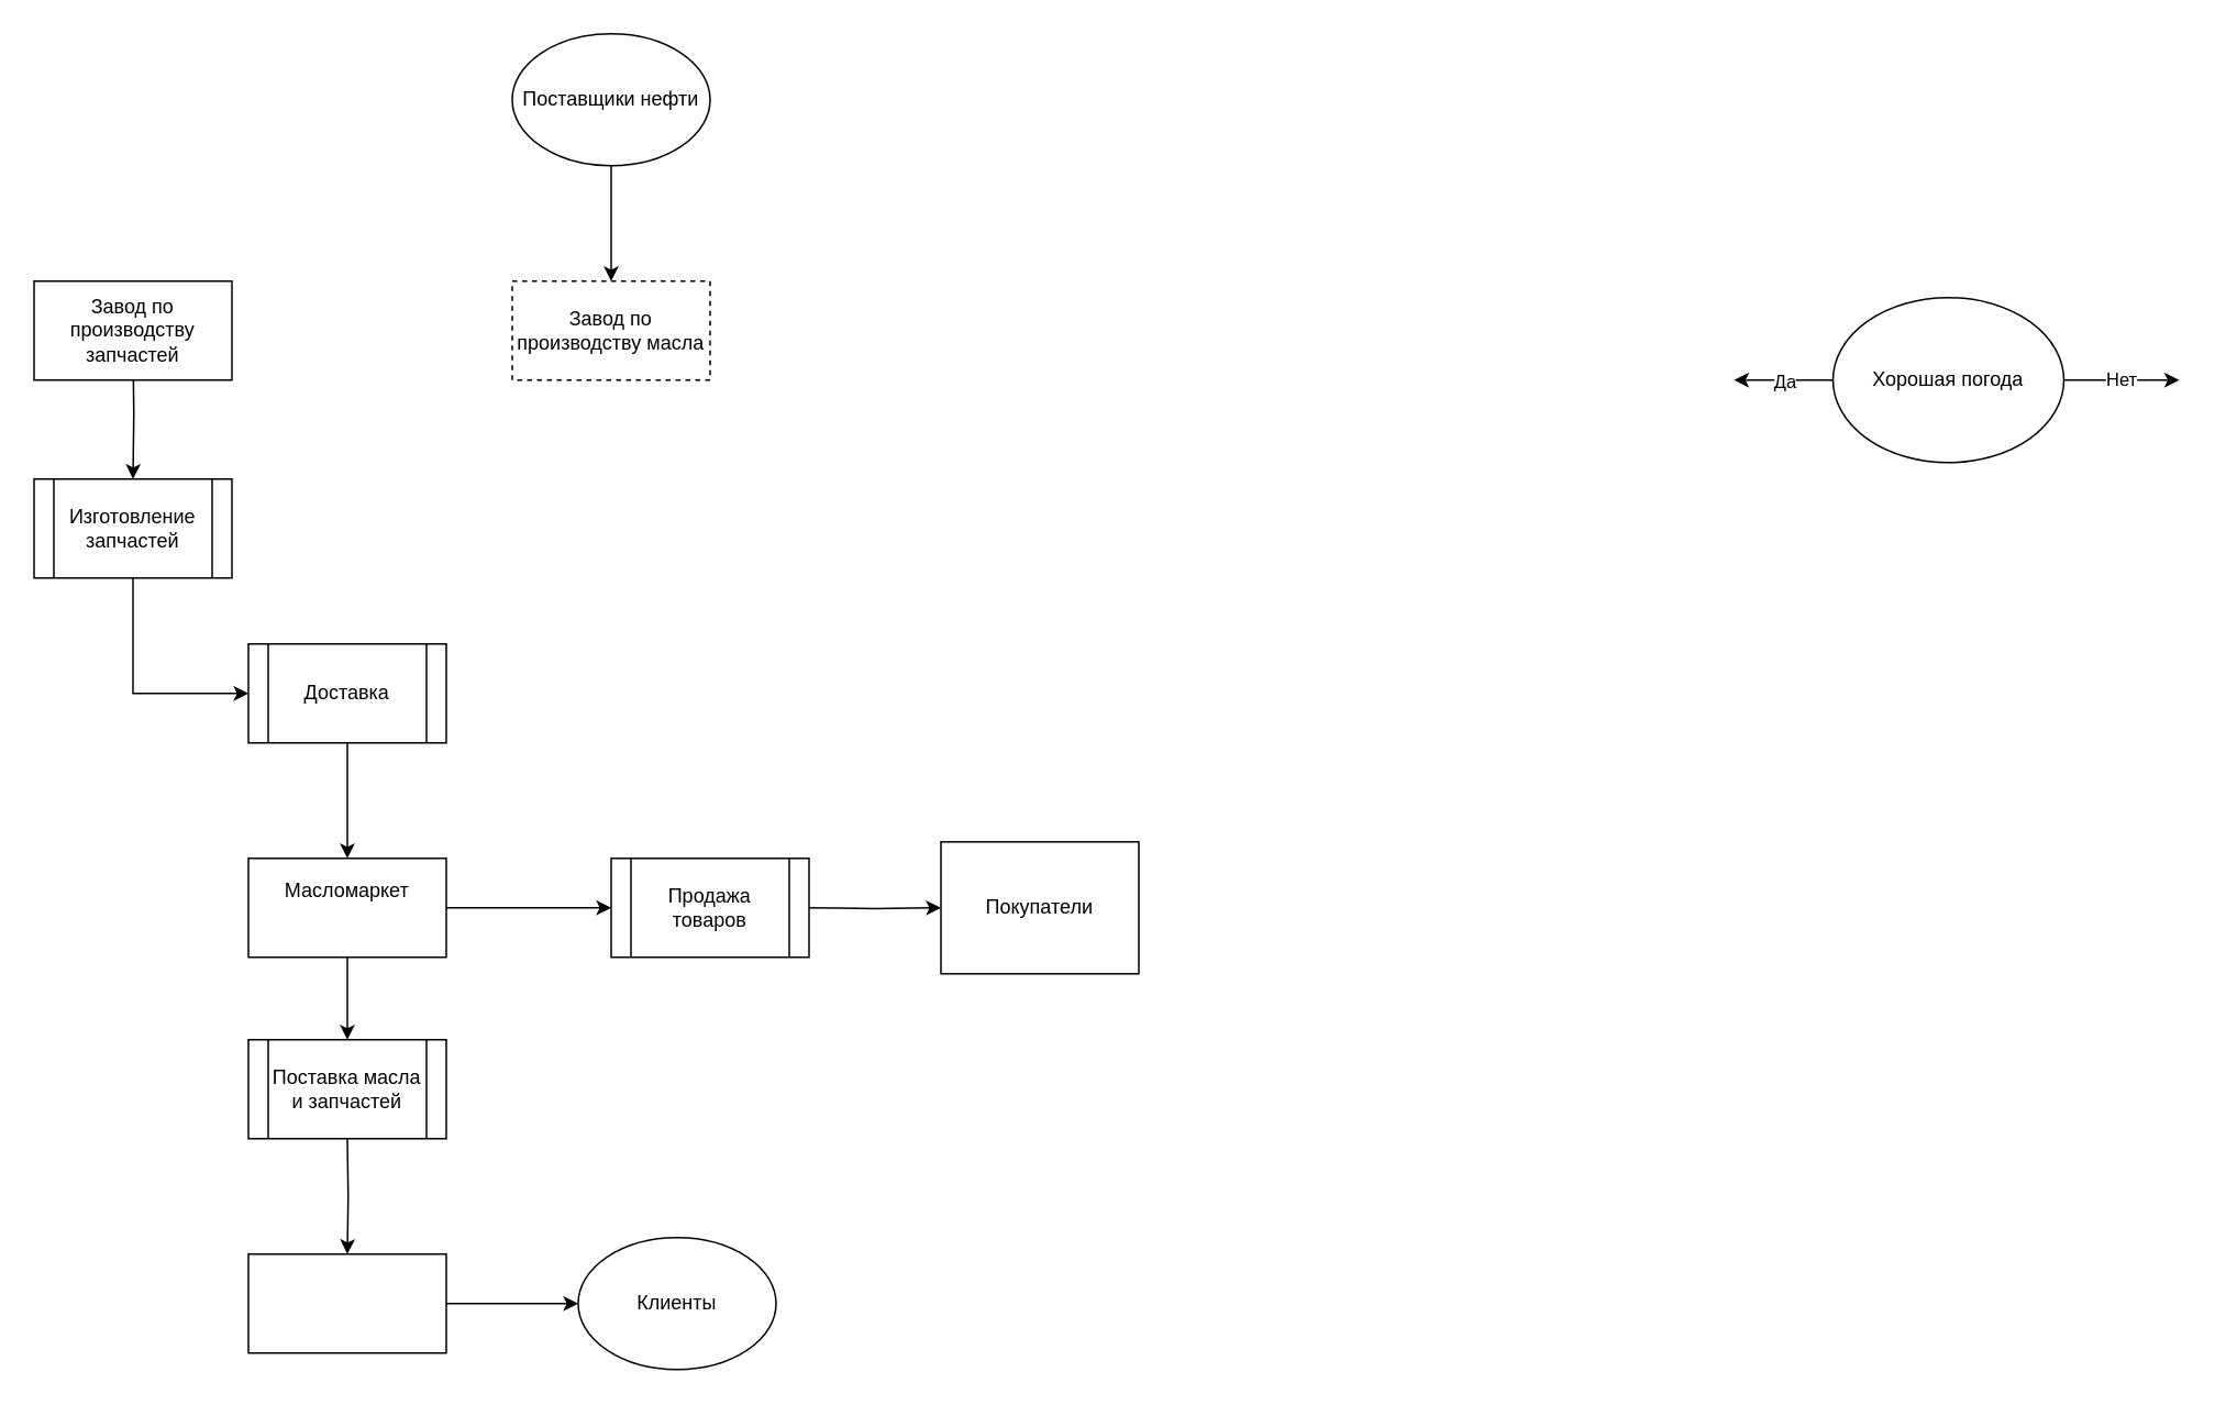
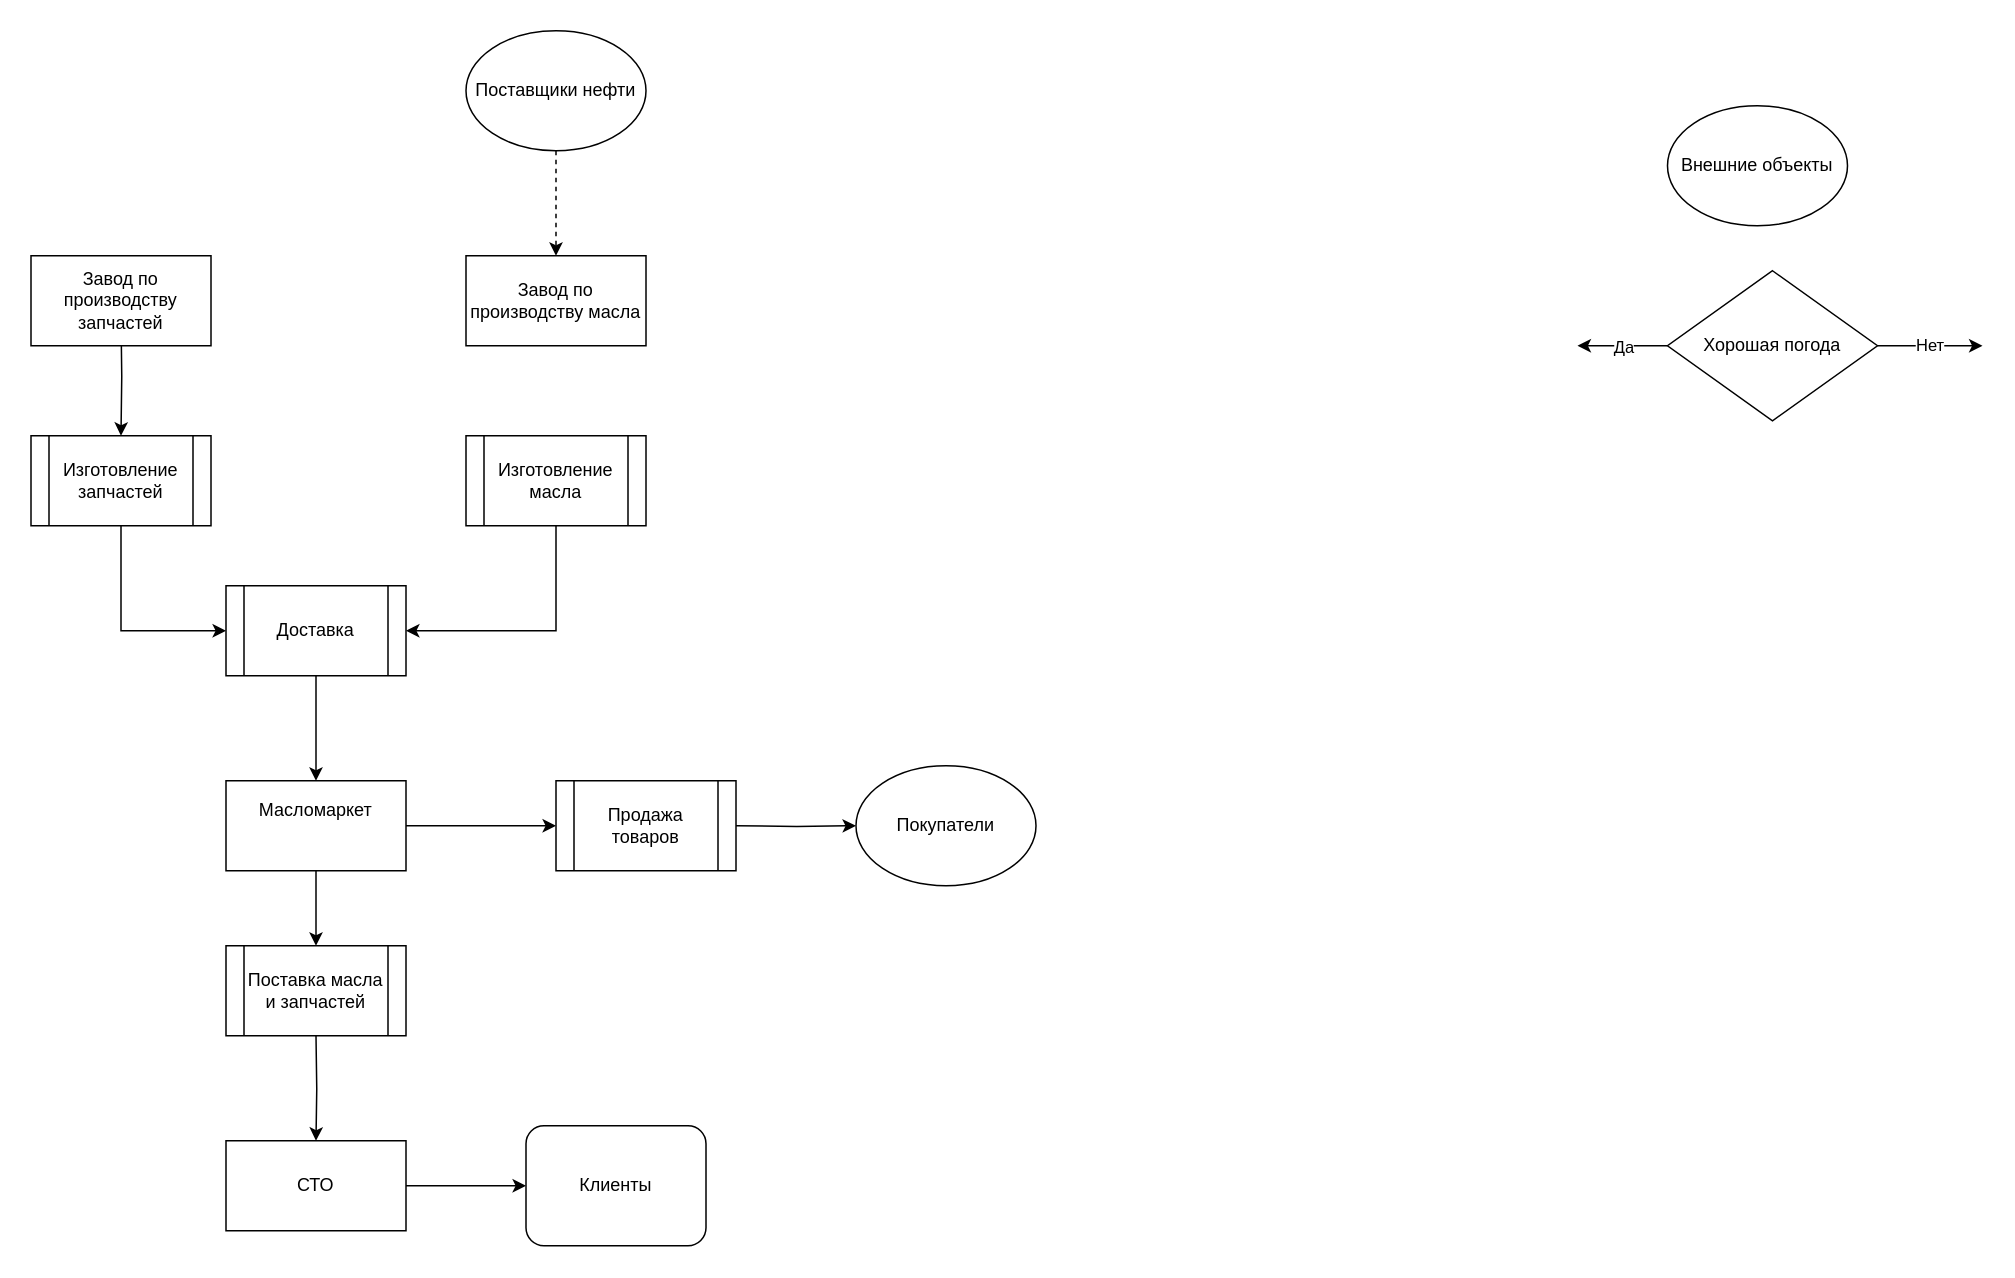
  <mxCell id="0" />
  <mxCell id="1" parent="0" />
  <mxCell id="2" value="" style="edgeStyle=orthogonalEdgeStyle;rounded=0;orthogonalLoop=1;jettySize=auto;html=1;" edge="1" parent="1" source="5"><mxGeometry relative="1" as="geometry"><mxPoint x="370" y="550" as="targetPoint" /></mxGeometry></mxCell>
  <mxCell id="3" value="" style="edgeStyle=orthogonalEdgeStyle;rounded=0;orthogonalLoop=1;jettySize=auto;html=1;" edge="1" parent="1" target="9"><mxGeometry relative="1" as="geometry"><mxPoint x="210" y="690" as="sourcePoint" /></mxGeometry></mxCell>
  <mxCell id="4" value="" style="edgeStyle=orthogonalEdgeStyle;rounded=0;orthogonalLoop=1;jettySize=auto;html=1;" edge="1" parent="1" source="5" target="19"><mxGeometry relative="1" as="geometry" /></mxCell>
  <mxCell id="5" value="" style="rounded=0;whiteSpace=wrap;html=1;" vertex="1" parent="1"><mxGeometry x="150" y="520" width="120" height="60" as="geometry" /></mxCell>
  <mxCell id="6" value="Масломаркет" style="text;html=1;strokeColor=none;fillColor=none;align=center;verticalAlign=middle;whiteSpace=wrap;rounded=0;" vertex="1" parent="1"><mxGeometry x="190" y="530" width="40" height="20" as="geometry" /></mxCell>
  <mxCell id="7" value="" style="edgeStyle=orthogonalEdgeStyle;rounded=0;orthogonalLoop=1;jettySize=auto;html=1;" edge="1" parent="1" target="25"><mxGeometry relative="1" as="geometry"><mxPoint x="490" y="550" as="sourcePoint" /></mxGeometry></mxCell>
  <mxCell id="8" value="" style="edgeStyle=orthogonalEdgeStyle;rounded=0;orthogonalLoop=1;jettySize=auto;html=1;" edge="1" parent="1" source="9" target="26"><mxGeometry relative="1" as="geometry" /></mxCell>
  <mxCell id="9" value="" style="rounded=0;whiteSpace=wrap;html=1;" vertex="1" parent="1"><mxGeometry x="150" y="760" width="120" height="60" as="geometry" /></mxCell>
+ <mxCell id="10" value="СТО" style="text;html=1;strokeColor=none;fillColor=none;align=center;verticalAlign=middle;whiteSpace=wrap;rounded=0;" vertex="1" parent="1"><mxGeometry x="190" y="780" width="40" height="20" as="geometry" /></mxCell>
+ <mxCell id="11" value="Внешние объекты" style="ellipse;whiteSpace=wrap;html=1;" vertex="1" parent="1"><mxGeometry x="1111" y="70" width="120" height="80" as="geometry" /></mxCell>
  <mxCell id="12" style="edgeStyle=orthogonalEdgeStyle;rounded=0;orthogonalLoop=1;jettySize=auto;html=1;entryX=0;entryY=0.5;entryDx=0;entryDy=0;" edge="1" parent="1" source="13" target="21"><mxGeometry relative="1" as="geometry"><mxPoint x="110" y="420" as="targetPoint" /><Array as="points"><mxPoint x="80" y="420" /></Array></mxGeometry></mxCell>
  <mxCell id="13" value="Изготовление запчастей" style="shape=process;whiteSpace=wrap;html=1;backgroundOutline=1;" vertex="1" parent="1"><mxGeometry x="20" y="290" width="120" height="60" as="geometry" /></mxCell>
+ <mxCell id="14" style="edgeStyle=orthogonalEdgeStyle;rounded=0;orthogonalLoop=1;jettySize=auto;html=1;" edge="1" parent="1" source="15" target="21"><mxGeometry relative="1" as="geometry"><mxPoint x="370" y="420" as="targetPoint" /><Array as="points"><mxPoint x="370" y="420" /></Array></mxGeometry></mxCell>
+ <mxCell id="15" value="Изготовление масла" style="shape=process;whiteSpace=wrap;html=1;backgroundOutline=1;" vertex="1" parent="1"><mxGeometry x="310" y="290" width="120" height="60" as="geometry" /></mxCell>
  <mxCell id="16" value="Да" style="edgeStyle=orthogonalEdgeStyle;rounded=0;orthogonalLoop=1;jettySize=auto;html=1;exitX=0;exitY=0.5;exitDx=0;exitDy=0;" edge="1" parent="1" source="18"><mxGeometry relative="1" as="geometry"><mxPoint x="1051" y="230" as="targetPoint" /></mxGeometry></mxCell>
  <mxCell id="17" value="Нет" style="edgeStyle=orthogonalEdgeStyle;rounded=0;orthogonalLoop=1;jettySize=auto;html=1;exitX=1;exitY=0.5;exitDx=0;exitDy=0;" edge="1" parent="1" source="18"><mxGeometry relative="1" as="geometry"><mxPoint x="1321" y="230" as="targetPoint" /><Array as="points"><mxPoint x="1311" y="230" /></Array></mxGeometry></mxCell>
- <mxCell id="18" value="Хорошая погода" style="ellipse;whiteSpace=wrap;html=1;" vertex="1" parent="1"><mxGeometry x="1111" y="180" width="140" height="100" as="geometry" /></mxCell>
+ <mxCell id="18" value="Хорошая погода" style="rhombus;whiteSpace=wrap;html=1;" vertex="1" parent="1"><mxGeometry x="1111" y="180" width="140" height="100" as="geometry" /></mxCell>
  <mxCell id="19" value="Поставка масла и запчастей" style="shape=process;whiteSpace=wrap;html=1;backgroundOutline=1;" vertex="1" parent="1"><mxGeometry x="150" y="630" width="120" height="60" as="geometry" /></mxCell>
  <mxCell id="20" value="" style="edgeStyle=orthogonalEdgeStyle;rounded=0;orthogonalLoop=1;jettySize=auto;html=1;" edge="1" parent="1" source="21"><mxGeometry relative="1" as="geometry"><mxPoint x="210" y="520" as="targetPoint" /></mxGeometry></mxCell>
  <mxCell id="21" value="Доставка" style="shape=process;whiteSpace=wrap;html=1;backgroundOutline=1;" vertex="1" parent="1"><mxGeometry x="150" y="390" width="120" height="60" as="geometry" /></mxCell>
  <mxCell id="22" value="" style="edgeStyle=orthogonalEdgeStyle;rounded=0;orthogonalLoop=1;jettySize=auto;html=1;" edge="1" parent="1" target="13"><mxGeometry relative="1" as="geometry"><mxPoint x="80" y="210" as="sourcePoint" /></mxGeometry></mxCell>
  <mxCell id="23" value="Завод по производству запчастей" style="rounded=0;whiteSpace=wrap;html=1;" vertex="1" parent="1"><mxGeometry x="20" y="170" width="120" height="60" as="geometry" /></mxCell>
- <mxCell id="24" value="Завод по производству масла" style="rounded=0;whiteSpace=wrap;html=1;dashed=1;" vertex="1" parent="1"><mxGeometry x="310" y="170" width="120" height="60" as="geometry" /></mxCell>
- <mxCell id="25" value="Покупатели" style="whiteSpace=wrap;html=1;rounded=0;" vertex="1" parent="1"><mxGeometry x="570" y="510" width="120" height="80" as="geometry" /></mxCell>
- <mxCell id="26" value="Клиенты" style="ellipse;whiteSpace=wrap;html=1;rounded=0;" vertex="1" parent="1"><mxGeometry x="350" y="750" width="120" height="80" as="geometry" /></mxCell>
- <mxCell id="27" value="" style="edgeStyle=orthogonalEdgeStyle;rounded=0;orthogonalLoop=1;jettySize=auto;html=1;" edge="1" parent="1" source="28" target="24"><mxGeometry relative="1" as="geometry" /></mxCell>
+ <mxCell id="24" value="Завод по производству масла" style="rounded=0;whiteSpace=wrap;html=1;" vertex="1" parent="1"><mxGeometry x="310" y="170" width="120" height="60" as="geometry" /></mxCell>
+ <mxCell id="25" value="Покупатели" style="ellipse;whiteSpace=wrap;html=1;rounded=0;" vertex="1" parent="1"><mxGeometry x="570" y="510" width="120" height="80" as="geometry" /></mxCell>
+ <mxCell id="26" value="Клиенты" style="whiteSpace=wrap;html=1;rounded=1;" vertex="1" parent="1"><mxGeometry x="350" y="750" width="120" height="80" as="geometry" /></mxCell>
+ <mxCell id="27" value="" style="edgeStyle=orthogonalEdgeStyle;rounded=0;orthogonalLoop=1;jettySize=auto;html=1;dashed=1;" edge="1" parent="1" source="28" target="24"><mxGeometry relative="1" as="geometry" /></mxCell>
  <mxCell id="28" value="Поставщики нефти" style="ellipse;whiteSpace=wrap;html=1;" vertex="1" parent="1"><mxGeometry x="310" y="20" width="120" height="80" as="geometry" /></mxCell>
  <mxCell id="29" value="Продажа товаров" style="shape=process;whiteSpace=wrap;html=1;backgroundOutline=1;" vertex="1" parent="1"><mxGeometry x="370" y="520" width="120" height="60" as="geometry" /></mxCell>
